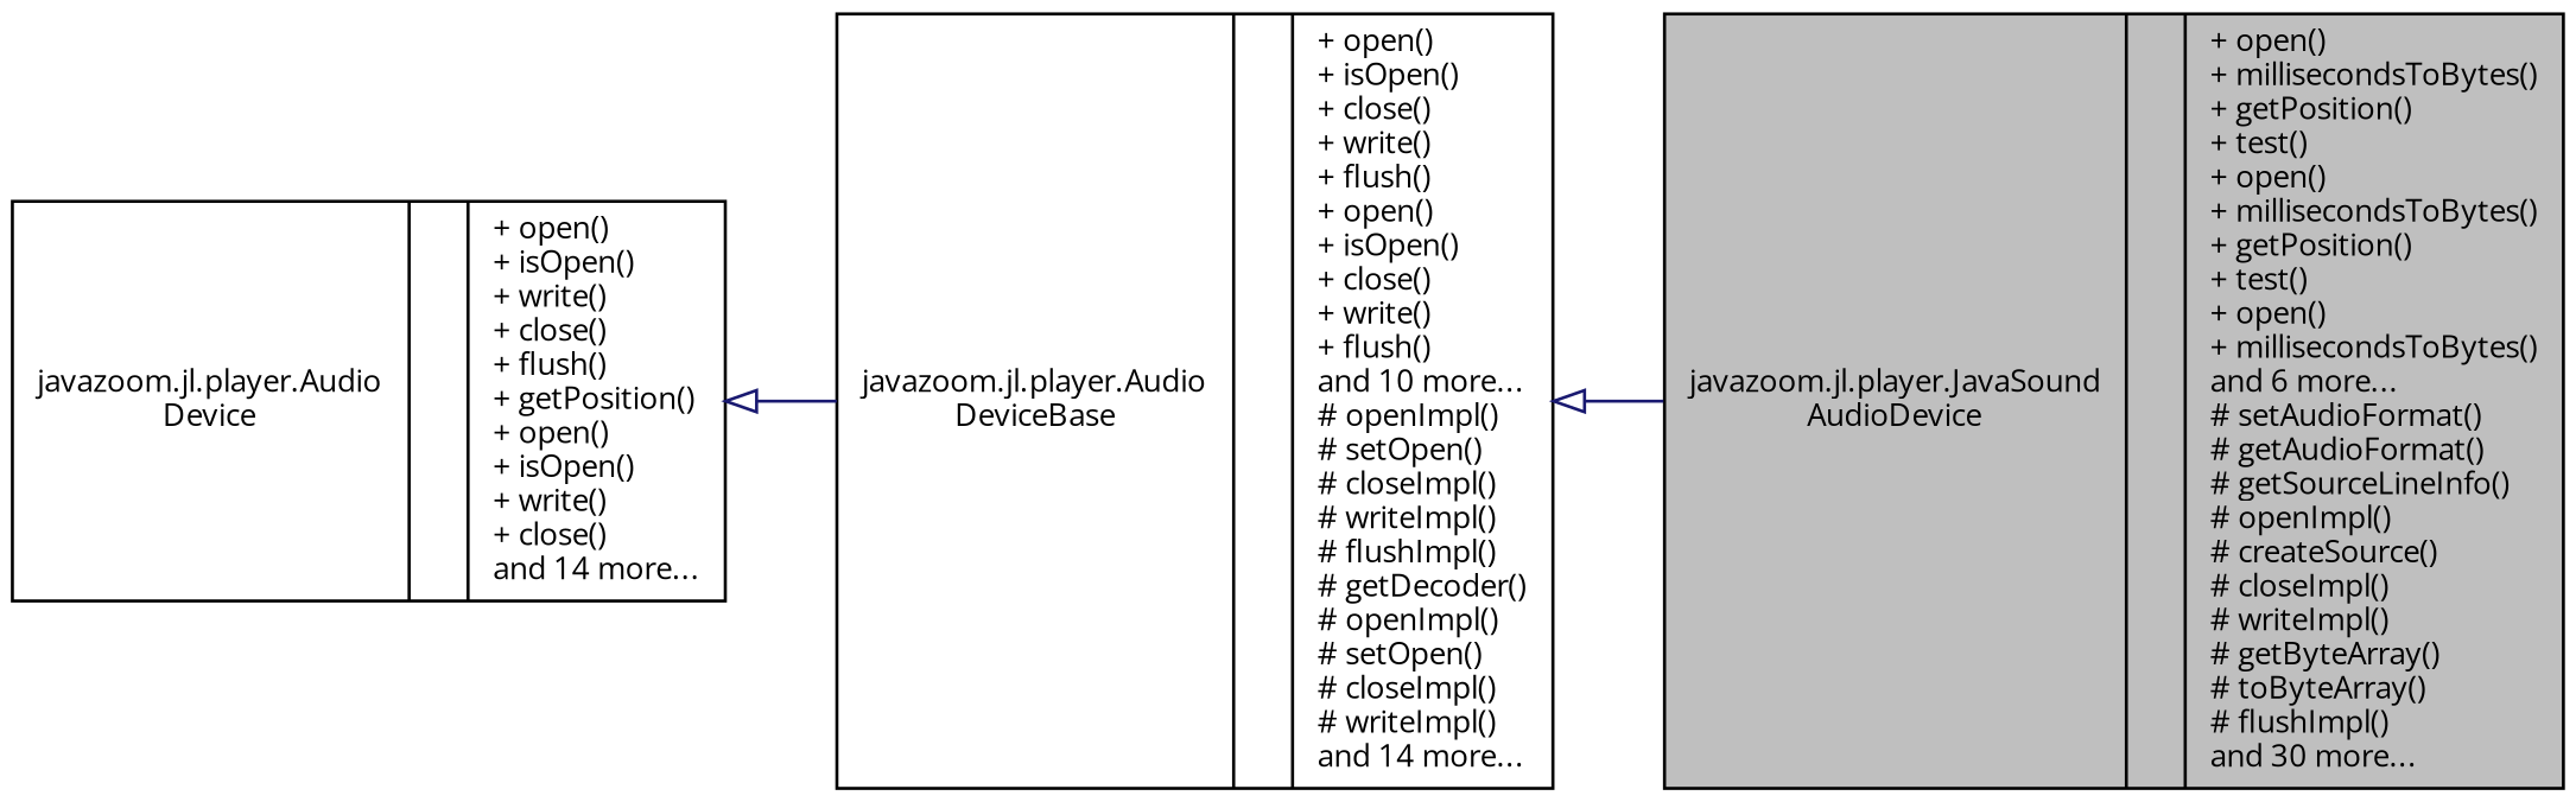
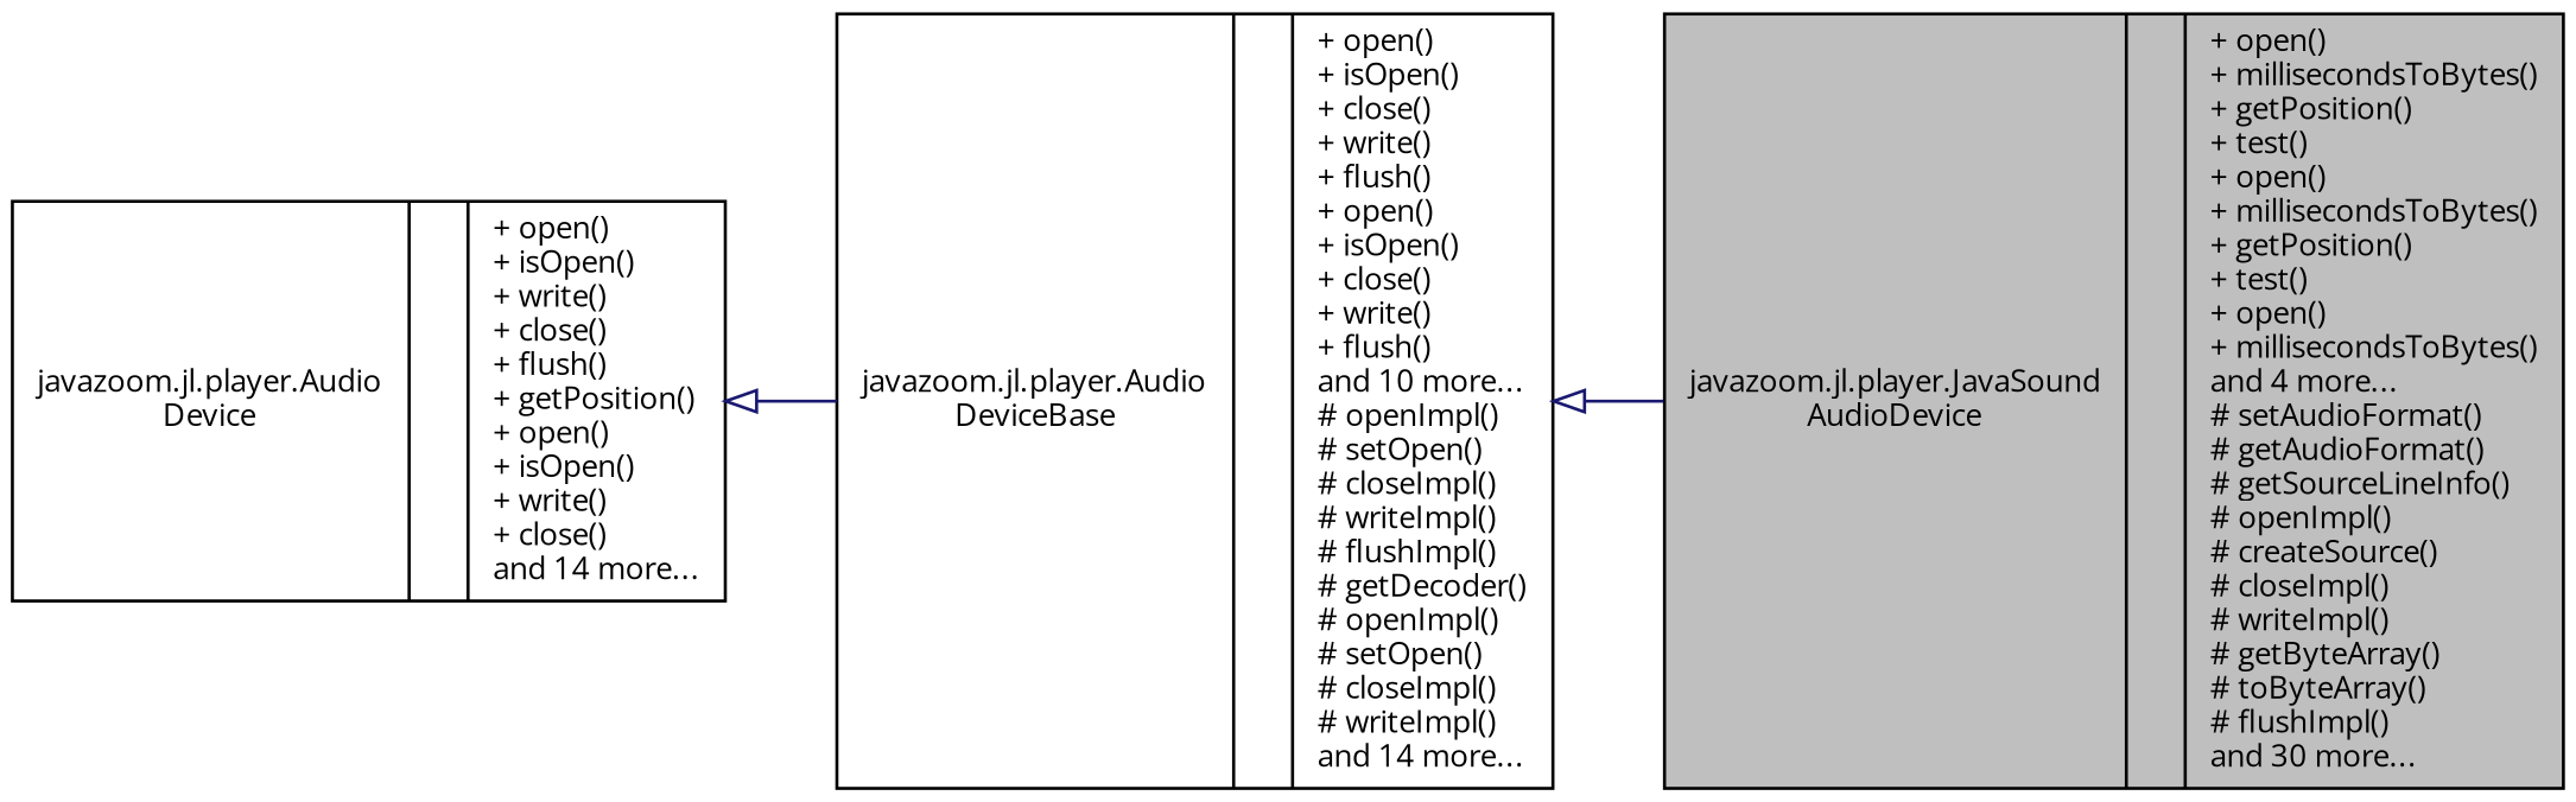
  digraph {
    rankdir=LR
    fontname="Open Sans"
    node [color=black fillcolor=white fontname="Open Sans" fontsize=10 shape=record style=filled]
    edge [arrowtail=onormal color=midnightblue dir=back fontname="Open Sans" fontsize=10 labelfontname=Helvetica labelfontsize=10 style=solid]
-   n1 [fillcolor=grey75 fontcolor=black height=0.2 label="{javazoom.jl.player.JavaSound\lAudioDevice\n||+ open()\l+ millisecondsToBytes()\l+ getPosition()\l+ test()\l+ open()\l+ millisecondsToBytes()\l+ getPosition()\l+ test()\l+ open()\l+ millisecondsToBytes()\land 6 more...\l# setAudioFormat()\l# getAudioFormat()\l# getSourceLineInfo()\l# openImpl()\l# createSource()\l# closeImpl()\l# writeImpl()\l# getByteArray()\l# toByteArray()\l# flushImpl()\land 30 more...\l}" width=0.4]
+   n1 [fillcolor=grey75 fontcolor=black height=0.2 label="{javazoom.jl.player.JavaSound\lAudioDevice\n||+ open()\l+ millisecondsToBytes()\l+ getPosition()\l+ test()\l+ open()\l+ millisecondsToBytes()\l+ getPosition()\l+ test()\l+ open()\l+ millisecondsToBytes()\land 4 more...\l# setAudioFormat()\l# getAudioFormat()\l# getSourceLineInfo()\l# openImpl()\l# createSource()\l# closeImpl()\l# writeImpl()\l# getByteArray()\l# toByteArray()\l# flushImpl()\land 30 more...\l}" width=0.4]
    n2 [height=0.2 label="{javazoom.jl.player.Audio\lDeviceBase\n||+ open()\l+ isOpen()\l+ close()\l+ write()\l+ flush()\l+ open()\l+ isOpen()\l+ close()\l+ write()\l+ flush()\land 10 more...\l# openImpl()\l# setOpen()\l# closeImpl()\l# writeImpl()\l# flushImpl()\l# getDecoder()\l# openImpl()\l# setOpen()\l# closeImpl()\l# writeImpl()\land 14 more...\l}" width=0.4]
    n3 [height=0.2 label="{javazoom.jl.player.Audio\lDevice\n||+ open()\l+ isOpen()\l+ write()\l+ close()\l+ flush()\l+ getPosition()\l+ open()\l+ isOpen()\l+ write()\l+ close()\land 14 more...\l}" width=0.4]
    n2 -> n1
    n3 -> n2
  }
